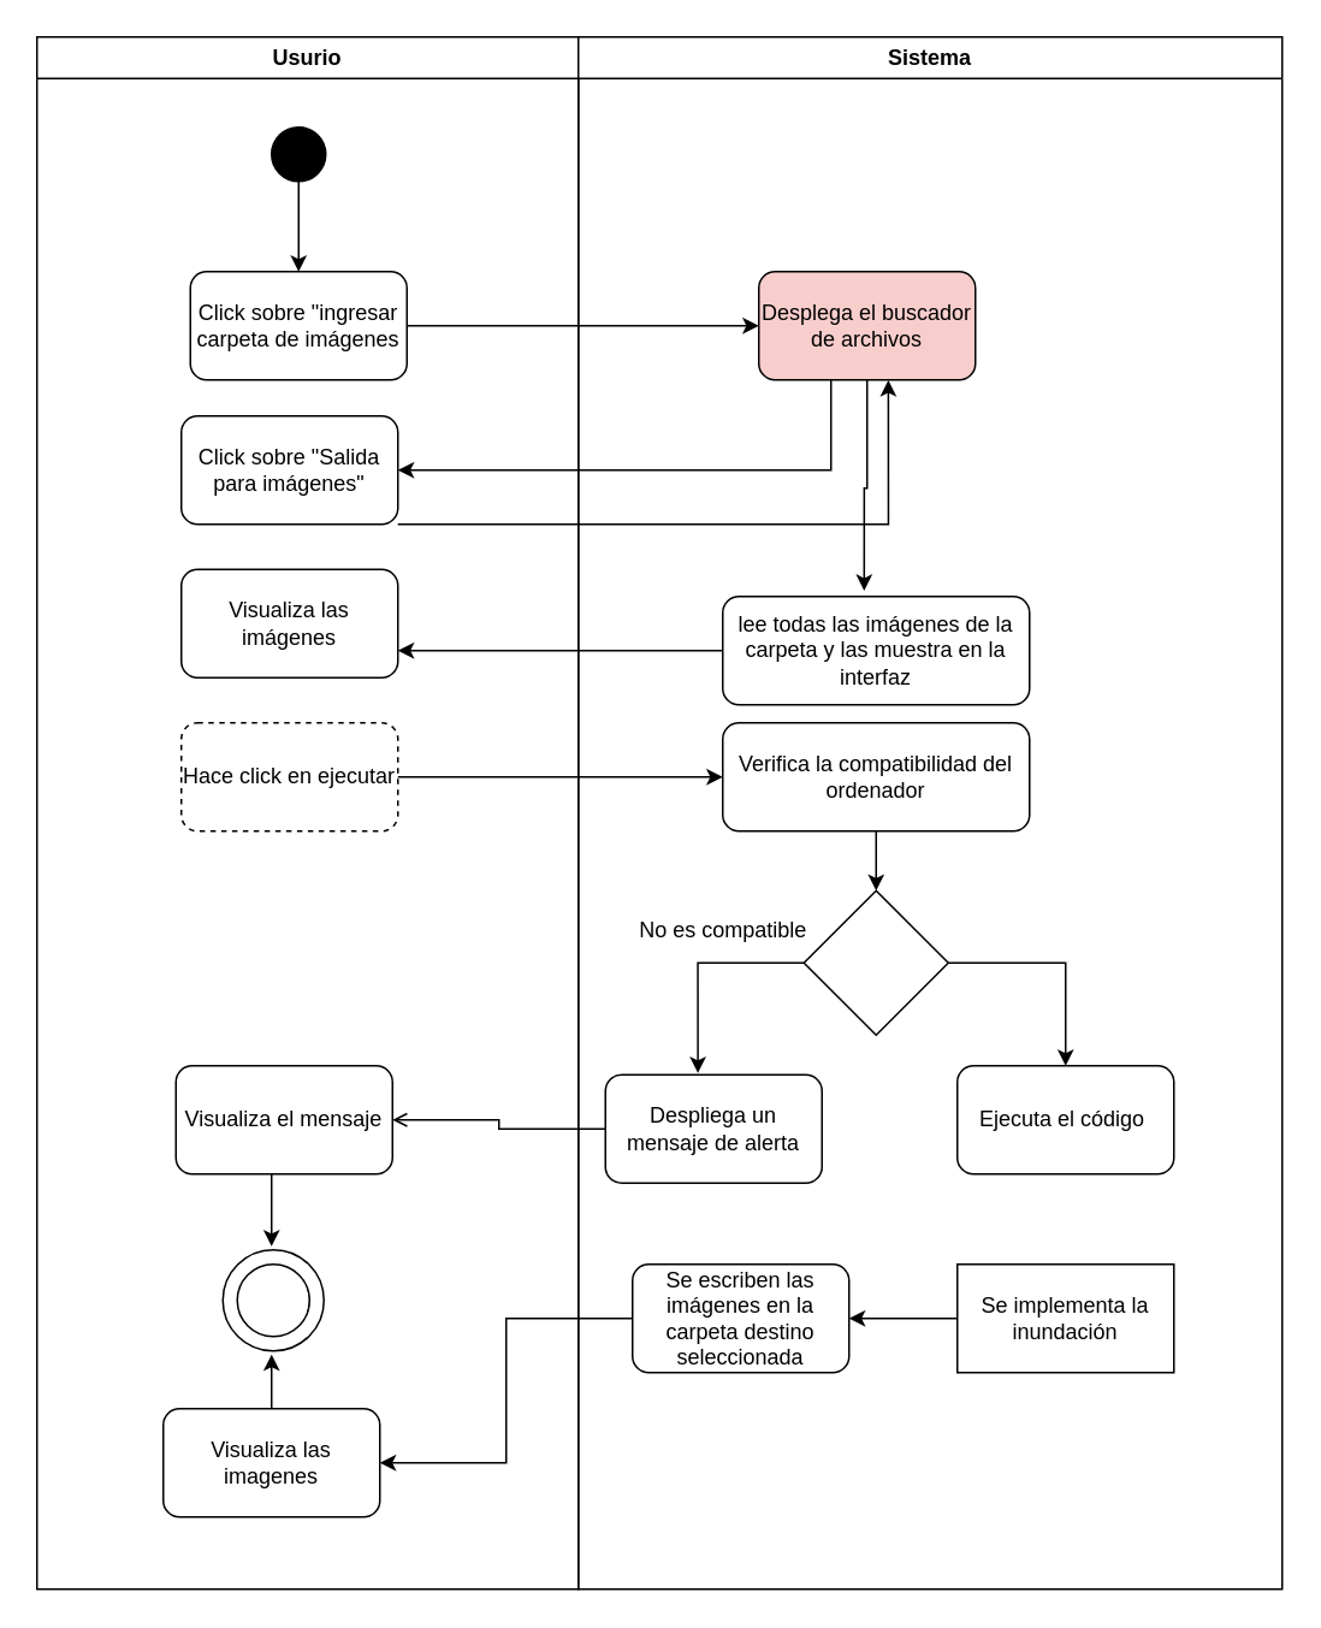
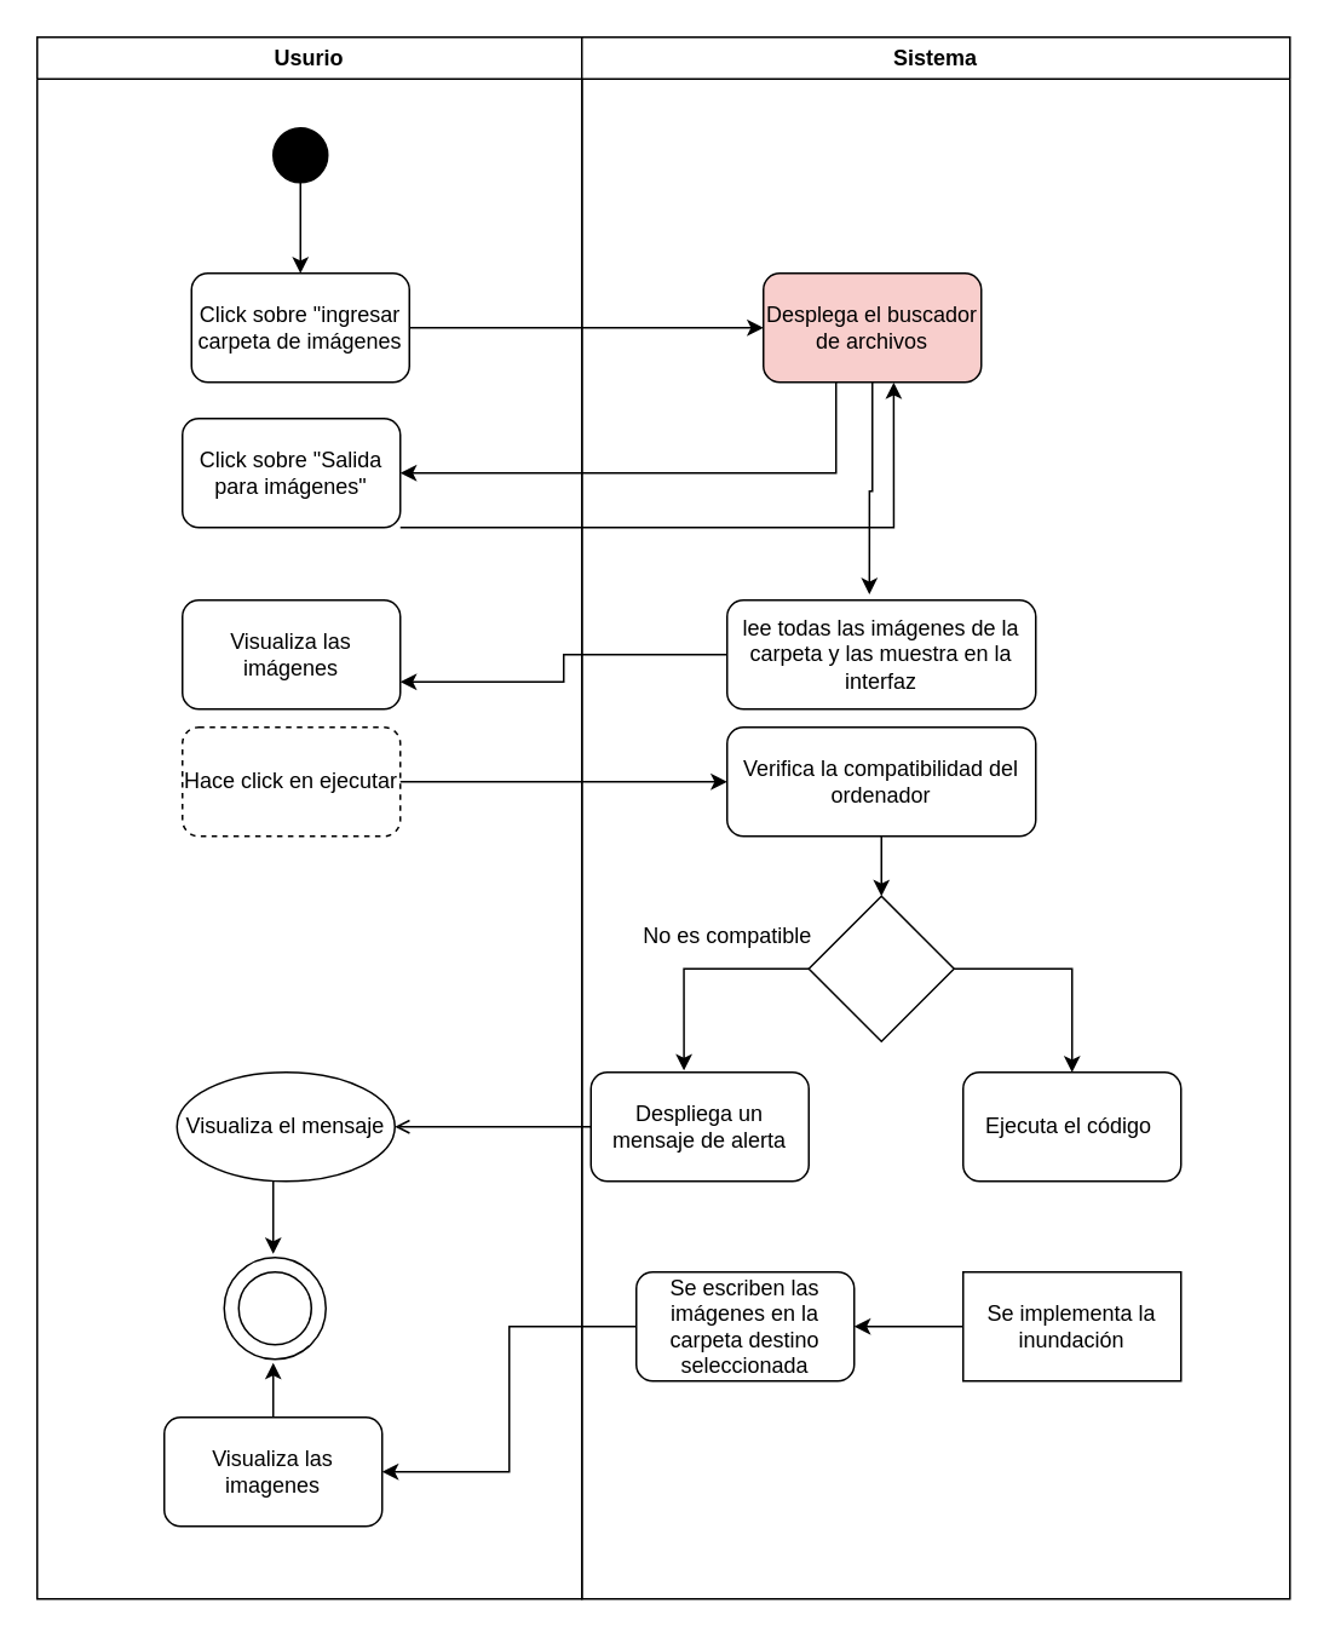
  <mxCell id="0" />
  <mxCell id="1" parent="0" />
  <mxCell id="2" value="Usurio" style="swimlane;whiteSpace=wrap;html=1;" vertex="1" parent="1"><mxGeometry x="20" y="20" width="300" height="860" as="geometry" /></mxCell>
  <mxCell id="3" style="edgeStyle=orthogonalEdgeStyle;rounded=0;orthogonalLoop=1;jettySize=auto;html=1;" edge="1" parent="2" source="4" target="5"><mxGeometry relative="1" as="geometry" /></mxCell>
  <mxCell id="4" value="" style="ellipse;whiteSpace=wrap;html=1;aspect=fixed;fillColor=#000000;" vertex="1" parent="2"><mxGeometry x="130" y="50" width="30" height="30" as="geometry" /></mxCell>
  <mxCell id="5" value="Click sobre &quot;ingresar carpeta de imágenes" style="rounded=1;whiteSpace=wrap;html=1;" vertex="1" parent="2"><mxGeometry x="85" y="130" width="120" height="60" as="geometry" /></mxCell>
  <mxCell id="6" value="Click sobre &quot;Salida para imágenes&quot;" style="rounded=1;whiteSpace=wrap;html=1;" vertex="1" parent="2"><mxGeometry x="80" y="210" width="120" height="60" as="geometry" /></mxCell>
- <mxCell id="7" value="Visualiza las imágenes" style="rounded=1;whiteSpace=wrap;html=1;" vertex="1" parent="2"><mxGeometry x="80" y="295" width="120" height="60" as="geometry" /></mxCell>
+ <mxCell id="7" value="Visualiza las imágenes" style="rounded=1;whiteSpace=wrap;html=1;" vertex="1" parent="2"><mxGeometry x="80" y="310" width="120" height="60" as="geometry" /></mxCell>
  <mxCell id="8" value="Hace click en ejecutar" style="rounded=1;whiteSpace=wrap;html=1;dashed=1;" vertex="1" parent="2"><mxGeometry x="80" y="380" width="120" height="60" as="geometry" /></mxCell>
- <mxCell id="9" value="Visualiza el mensaje" style="rounded=1;whiteSpace=wrap;html=1;" vertex="1" parent="2"><mxGeometry x="77" y="570" width="120" height="60" as="geometry" /></mxCell>
+ <mxCell id="9" value="Visualiza el mensaje" style="ellipse;whiteSpace=wrap;html=1;" vertex="1" parent="2"><mxGeometry x="77" y="570" width="120" height="60" as="geometry" /></mxCell>
  <mxCell id="10" value="" style="ellipse;whiteSpace=wrap;html=1;aspect=fixed;" vertex="1" parent="2"><mxGeometry x="103" y="672" width="56" height="56" as="geometry" /></mxCell>
  <mxCell id="11" value="Visualiza las imagenes" style="rounded=1;whiteSpace=wrap;html=1;" vertex="1" parent="2"><mxGeometry x="70" y="760" width="120" height="60" as="geometry" /></mxCell>
  <mxCell id="12" value="Sistema" style="swimlane;whiteSpace=wrap;html=1;" vertex="1" parent="1"><mxGeometry x="320" y="20" width="390" height="860" as="geometry" /></mxCell>
  <mxCell id="13" value="Desplega el buscador de archivos" style="rounded=1;whiteSpace=wrap;html=1;fillColor=#f8cecc;" vertex="1" parent="12"><mxGeometry x="100" y="130" width="120" height="60" as="geometry" /></mxCell>
  <mxCell id="14" value="lee todas las imágenes de la carpeta y las muestra en la interfaz" style="rounded=1;whiteSpace=wrap;html=1;" vertex="1" parent="12"><mxGeometry x="80" y="310" width="170" height="60" as="geometry" /></mxCell>
  <mxCell id="15" style="edgeStyle=orthogonalEdgeStyle;rounded=0;orthogonalLoop=1;jettySize=auto;html=1;entryX=0.461;entryY=-0.053;entryDx=0;entryDy=0;entryPerimeter=0;" edge="1" parent="12" source="13" target="14"><mxGeometry relative="1" as="geometry"><mxPoint x="160" y="330" as="targetPoint" /></mxGeometry></mxCell>
  <mxCell id="16" style="edgeStyle=orthogonalEdgeStyle;rounded=0;orthogonalLoop=1;jettySize=auto;html=1;entryX=0.5;entryY=0;entryDx=0;entryDy=0;" edge="1" parent="12" source="17" target="20"><mxGeometry relative="1" as="geometry" /></mxCell>
  <mxCell id="17" value="Verifica la compatibilidad del ordenador" style="rounded=1;whiteSpace=wrap;html=1;" vertex="1" parent="12"><mxGeometry x="80" y="380" width="170" height="60" as="geometry" /></mxCell>
  <mxCell id="18" style="edgeStyle=orthogonalEdgeStyle;rounded=0;orthogonalLoop=1;jettySize=auto;html=1;entryX=0.427;entryY=-0.016;entryDx=0;entryDy=0;entryPerimeter=0;exitX=0;exitY=0.5;exitDx=0;exitDy=0;" edge="1" parent="12" source="20" target="21"><mxGeometry relative="1" as="geometry" /></mxCell>
  <mxCell id="19" style="edgeStyle=orthogonalEdgeStyle;rounded=0;orthogonalLoop=1;jettySize=auto;html=1;entryX=0.5;entryY=0;entryDx=0;entryDy=0;exitX=1;exitY=0.5;exitDx=0;exitDy=0;" edge="1" parent="12" source="20" target="22"><mxGeometry relative="1" as="geometry" /></mxCell>
  <mxCell id="20" value="" style="rhombus;whiteSpace=wrap;html=1;" vertex="1" parent="12"><mxGeometry x="125" y="473" width="80" height="80" as="geometry" /></mxCell>
- <mxCell id="21" value="Despliega un mensaje de alerta" style="rounded=1;whiteSpace=wrap;html=1;" vertex="1" parent="12"><mxGeometry x="15" y="575" width="120" height="60" as="geometry" /></mxCell>
+ <mxCell id="21" value="Despliega un mensaje de alerta" style="rounded=1;whiteSpace=wrap;html=1;" vertex="1" parent="12"><mxGeometry x="5" y="570" width="120" height="60" as="geometry" /></mxCell>
  <mxCell id="22" value="Ejecuta el código&amp;nbsp;" style="rounded=1;whiteSpace=wrap;html=1;" vertex="1" parent="12"><mxGeometry x="210" y="570" width="120" height="60" as="geometry" /></mxCell>
  <mxCell id="23" value="No es compatible" style="text;html=1;resizable=0;autosize=1;align=center;verticalAlign=middle;points=[];fillColor=none;strokeColor=none;rounded=0;" vertex="1" parent="12"><mxGeometry x="20" y="480" width="120" height="30" as="geometry" /></mxCell>
  <mxCell id="24" style="edgeStyle=orthogonalEdgeStyle;rounded=0;orthogonalLoop=1;jettySize=auto;html=1;entryX=1;entryY=0.5;entryDx=0;entryDy=0;" edge="1" parent="12" source="25" target="26"><mxGeometry relative="1" as="geometry" /></mxCell>
  <mxCell id="25" value="Se implementa la inundación" style="whiteSpace=wrap;html=1;rounded=0;" vertex="1" parent="12"><mxGeometry x="210" y="680" width="120" height="60" as="geometry" /></mxCell>
  <mxCell id="26" value="Se escriben las imágenes en la carpeta destino seleccionada" style="rounded=1;whiteSpace=wrap;html=1;" vertex="1" parent="12"><mxGeometry x="30" y="680" width="120" height="60" as="geometry" /></mxCell>
  <mxCell id="27" style="edgeStyle=orthogonalEdgeStyle;rounded=0;orthogonalLoop=1;jettySize=auto;html=1;entryX=0;entryY=0.5;entryDx=0;entryDy=0;" edge="1" parent="1" source="5" target="13"><mxGeometry relative="1" as="geometry" /></mxCell>
  <mxCell id="28" style="edgeStyle=orthogonalEdgeStyle;rounded=0;orthogonalLoop=1;jettySize=auto;html=1;entryX=1;entryY=0.5;entryDx=0;entryDy=0;" edge="1" parent="1" source="13" target="6"><mxGeometry relative="1" as="geometry"><Array as="points"><mxPoint x="460" y="260" /></Array></mxGeometry></mxCell>
  <mxCell id="29" style="edgeStyle=orthogonalEdgeStyle;rounded=0;orthogonalLoop=1;jettySize=auto;html=1;entryX=0.598;entryY=1.002;entryDx=0;entryDy=0;entryPerimeter=0;" edge="1" parent="1" source="6" target="13"><mxGeometry relative="1" as="geometry"><Array as="points"><mxPoint x="492" y="290" /></Array></mxGeometry></mxCell>
  <mxCell id="30" style="edgeStyle=orthogonalEdgeStyle;rounded=0;orthogonalLoop=1;jettySize=auto;html=1;entryX=1;entryY=0.75;entryDx=0;entryDy=0;" edge="1" parent="1" source="14" target="7"><mxGeometry relative="1" as="geometry"><mxPoint x="240" y="360" as="targetPoint" /></mxGeometry></mxCell>
  <mxCell id="31" style="edgeStyle=orthogonalEdgeStyle;rounded=0;orthogonalLoop=1;jettySize=auto;html=1;" edge="1" parent="1" source="8"><mxGeometry relative="1" as="geometry"><mxPoint x="400" y="430" as="targetPoint" /></mxGeometry></mxCell>
  <mxCell id="32" value="" style="ellipse;whiteSpace=wrap;html=1;aspect=fixed;" vertex="1" parent="1"><mxGeometry x="131" y="700" width="40" height="40" as="geometry" /></mxCell>
  <mxCell id="33" style="edgeStyle=orthogonalEdgeStyle;rounded=0;orthogonalLoop=1;jettySize=auto;html=1;" edge="1" parent="1" source="9"><mxGeometry relative="1" as="geometry"><mxPoint x="150" y="690" as="targetPoint" /><Array as="points"><mxPoint x="150" y="660" /><mxPoint x="150" y="660" /></Array></mxGeometry></mxCell>
  <mxCell id="34" style="edgeStyle=orthogonalEdgeStyle;rounded=0;orthogonalLoop=1;jettySize=auto;html=1;entryX=1;entryY=0.5;entryDx=0;entryDy=0;endArrow=open;" edge="1" parent="1" source="21" target="9"><mxGeometry relative="1" as="geometry" /></mxCell>
  <mxCell id="35" style="edgeStyle=orthogonalEdgeStyle;rounded=0;orthogonalLoop=1;jettySize=auto;html=1;" edge="1" parent="1" source="11"><mxGeometry relative="1" as="geometry"><mxPoint x="150" y="750" as="targetPoint" /></mxGeometry></mxCell>
  <mxCell id="36" style="edgeStyle=orthogonalEdgeStyle;rounded=0;orthogonalLoop=1;jettySize=auto;html=1;entryX=1;entryY=0.5;entryDx=0;entryDy=0;" edge="1" parent="1" source="26" target="11"><mxGeometry relative="1" as="geometry" /></mxCell>
